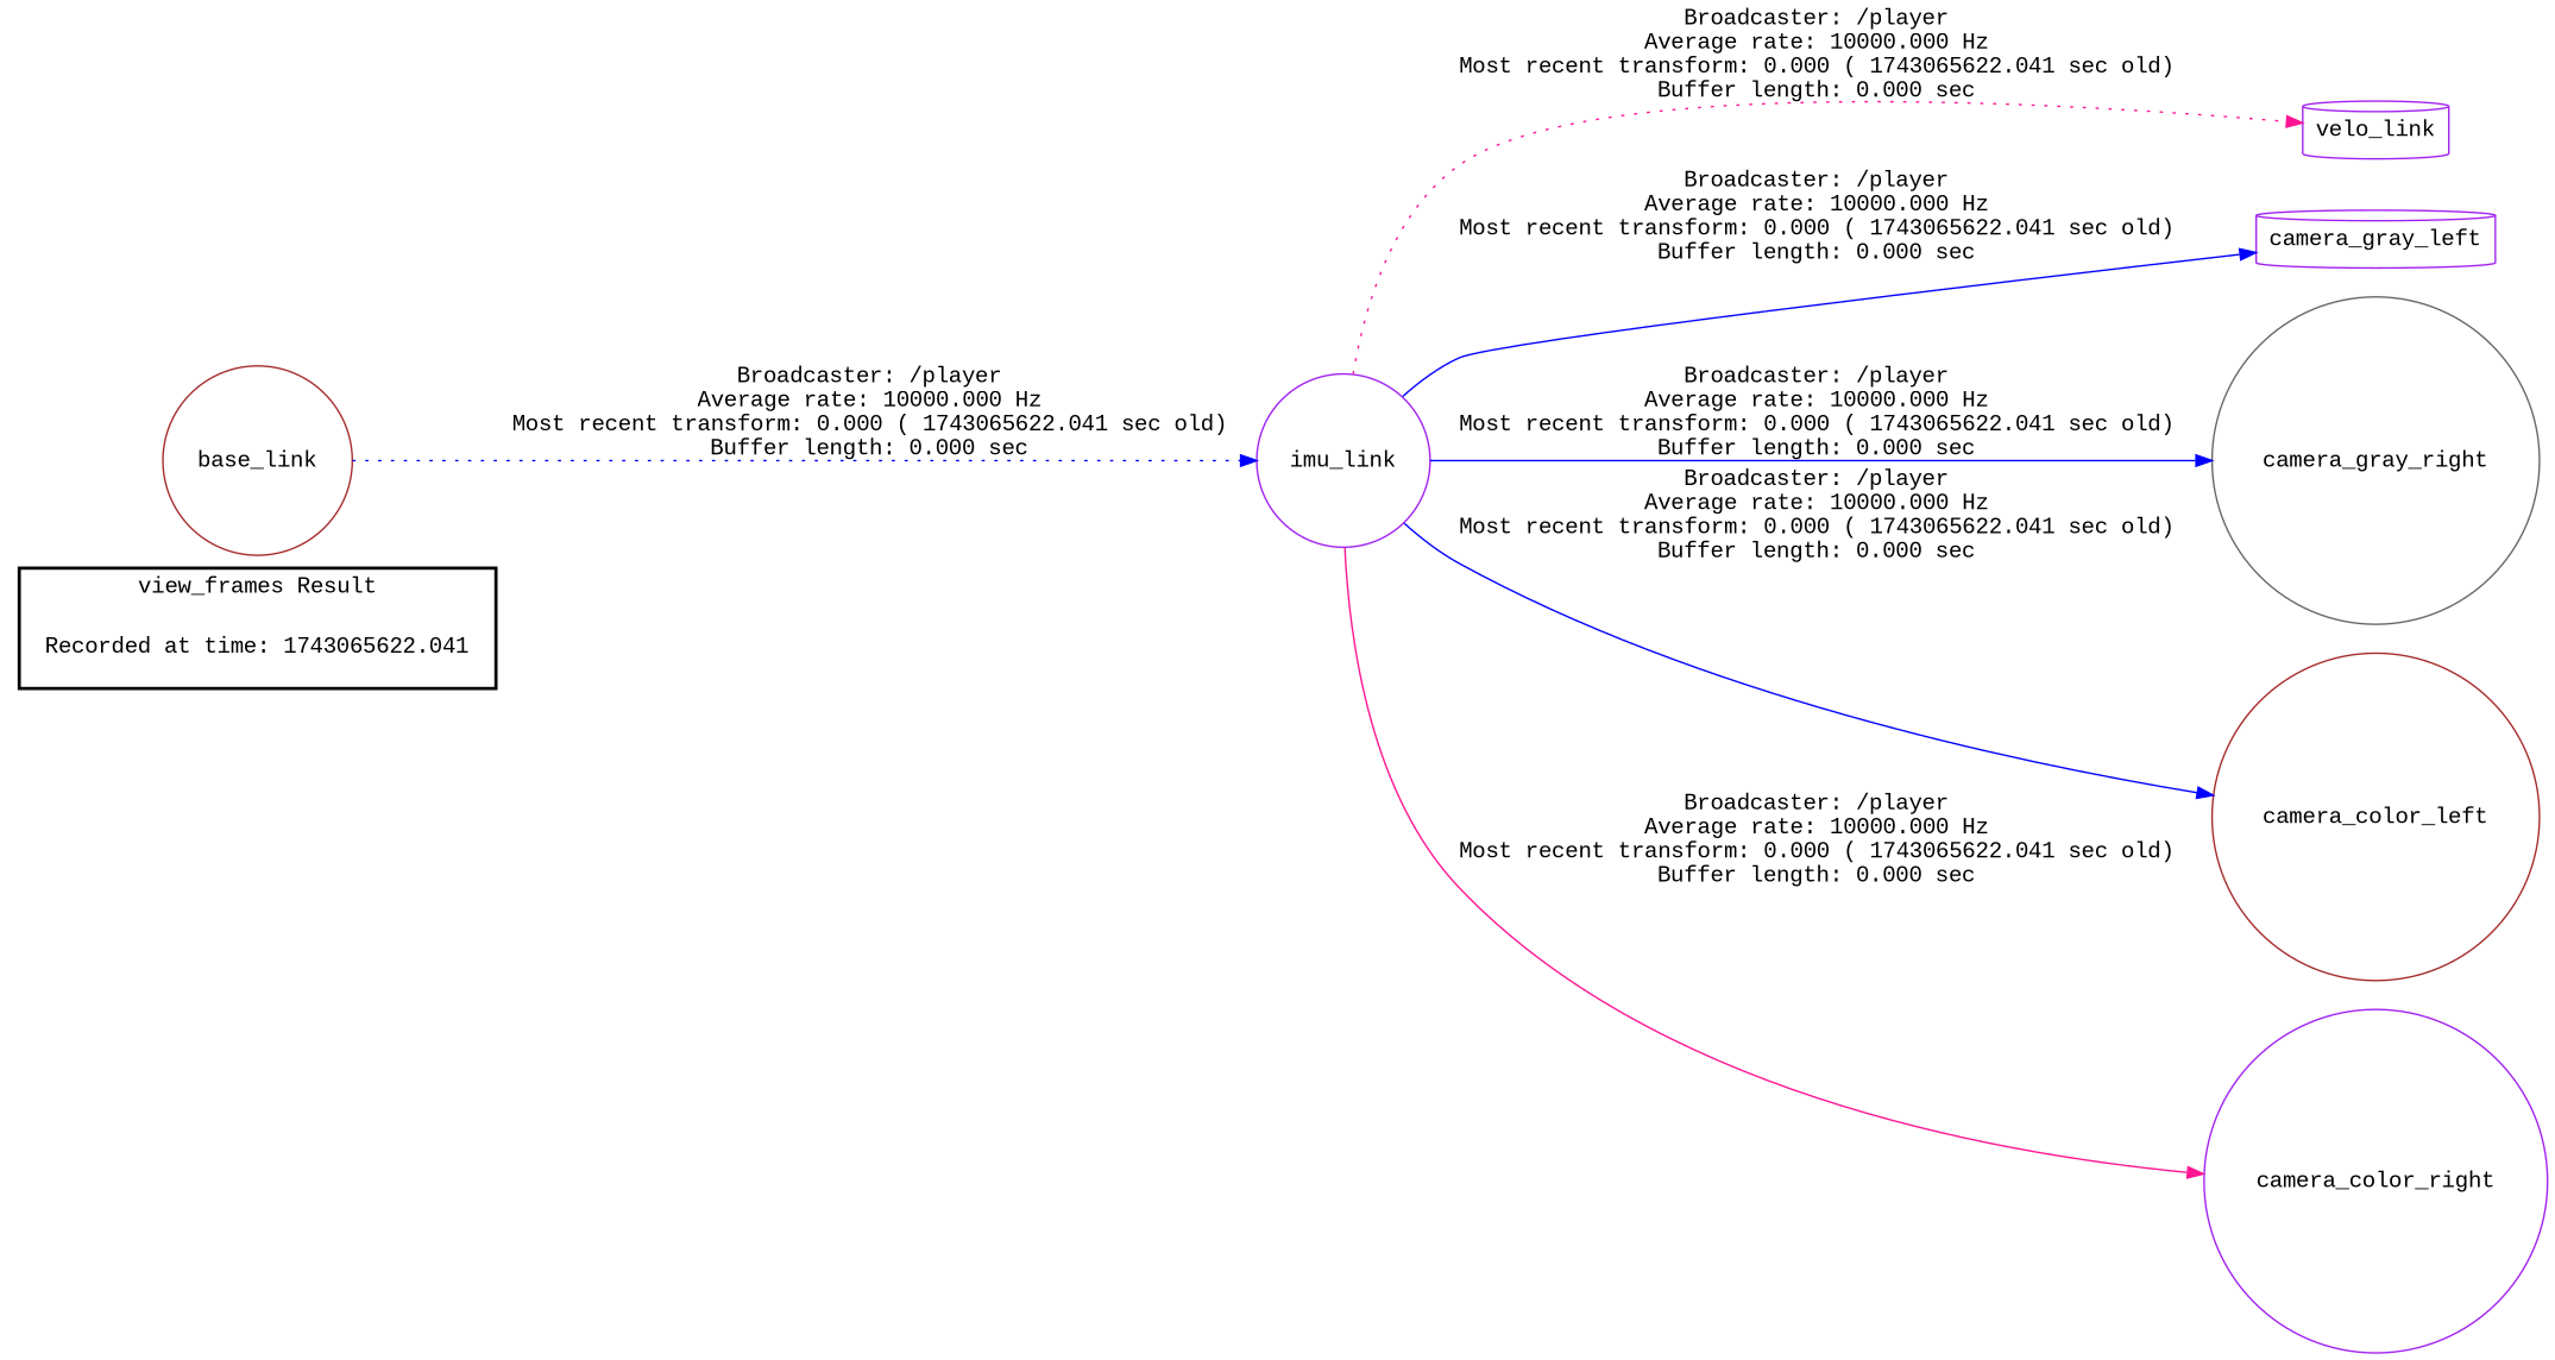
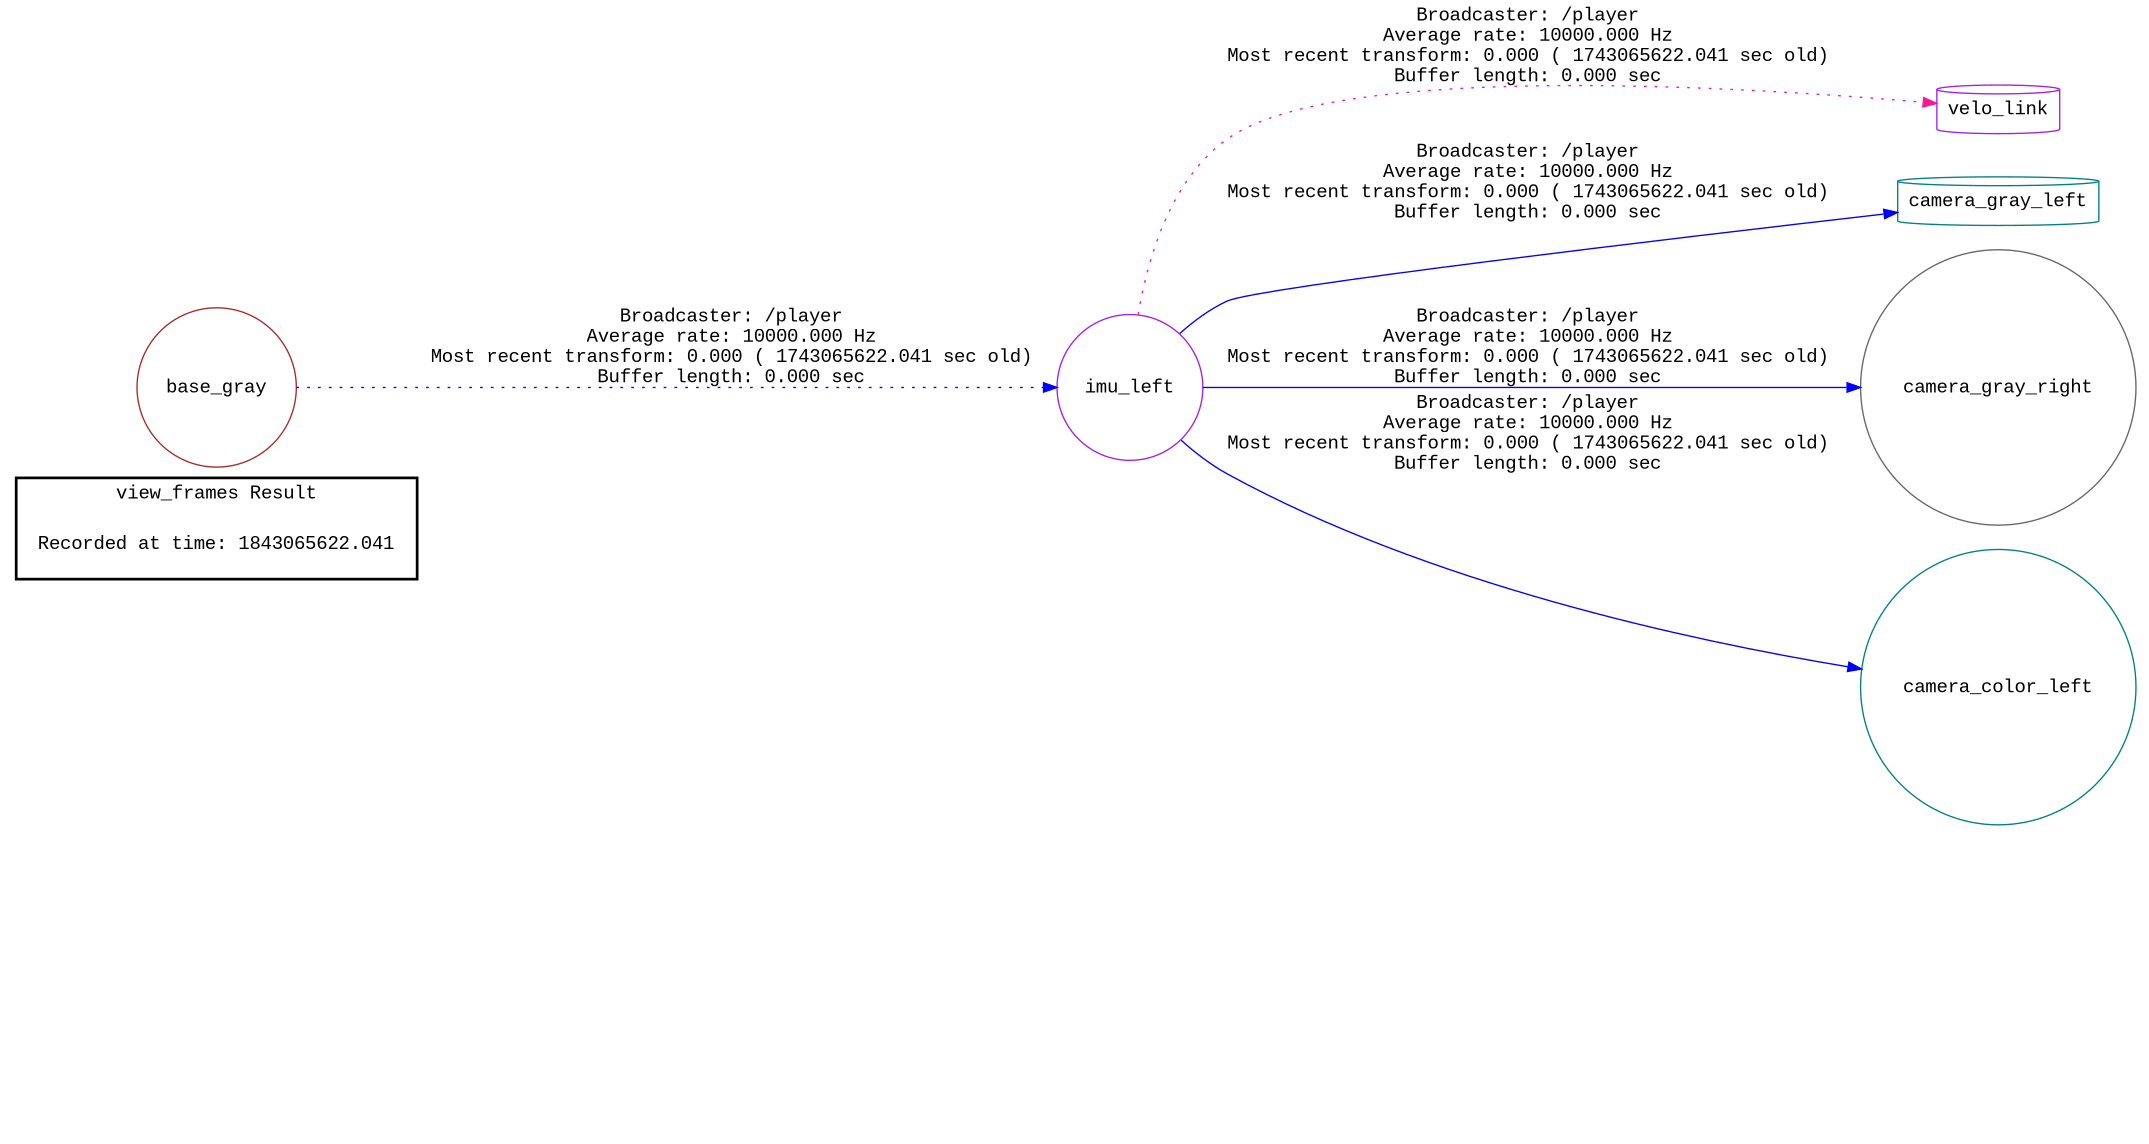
  digraph {
    fontname="Liberation Mono"
    rankdir=LR
    node [color=purple fontname="Liberation Mono" shape=circle]
    edge [color=blue fontname="Liberation Mono" style=solid]
-   "Recorded at time: 1743065622.041" [color=brown shape=plaintext]
-   base_link [color=brown]
-   imu_link
+   "Recorded at time: 1743065622.041" [color=brown shape=plaintext label="Recorded at time: 1843065622.041"]
+   base_link [color=brown label=base_gray]
+   imu_link [label=imu_left]
    velo_link [shape=cylinder]
-   camera_gray_left [shape=cylinder]
+   camera_gray_left [color=teal shape=cylinder]
    camera_gray_right [color=gray40]
-   camera_color_left [color=brown]
-   camera_color_right
+   camera_color_left [color=teal]
    subgraph cluster_1 {
      color=black
      label="view_frames Result"
      style=bold
      "Recorded at time: 1743065622.041"
    }
    base_link -> imu_link [label="Broadcaster: /player\nAverage rate: 10000.000 Hz\nMost recent transform: 0.000 ( 1743065622.041 sec old)\nBuffer length: 0.000 sec\n" style=dotted]
    imu_link -> velo_link [color=deeppink label="Broadcaster: /player\nAverage rate: 10000.000 Hz\nMost recent transform: 0.000 ( 1743065622.041 sec old)\nBuffer length: 0.000 sec\n" style=dotted]
    imu_link -> camera_gray_left [label="Broadcaster: /player\nAverage rate: 10000.000 Hz\nMost recent transform: 0.000 ( 1743065622.041 sec old)\nBuffer length: 0.000 sec\n"]
    imu_link -> camera_gray_right [label="Broadcaster: /player\nAverage rate: 10000.000 Hz\nMost recent transform: 0.000 ( 1743065622.041 sec old)\nBuffer length: 0.000 sec\n"]
    imu_link -> camera_color_left [label="Broadcaster: /player\nAverage rate: 10000.000 Hz\nMost recent transform: 0.000 ( 1743065622.041 sec old)\nBuffer length: 0.000 sec\n"]
-   imu_link -> camera_color_right [color=deeppink label="Broadcaster: /player\nAverage rate: 10000.000 Hz\nMost recent transform: 0.000 ( 1743065622.041 sec old)\nBuffer length: 0.000 sec\n"]
  }
